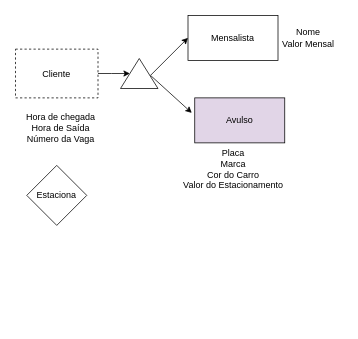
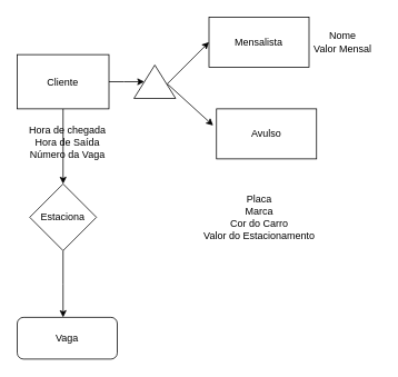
  <mxCell id="0" />
  <mxCell id="1" parent="0" />
+ <mxCell id="2" value="" style="edgeStyle=elbowEdgeStyle;rounded=0;orthogonalLoop=1;jettySize=auto;html=1;" edge="1" parent="1" source="4" target="12"><mxGeometry relative="1" as="geometry" /></mxCell>
  <mxCell id="3" value="" style="edgeStyle=elbowEdgeStyle;rounded=0;orthogonalLoop=1;jettySize=auto;html=1;" edge="1" parent="1" source="4" target="13"><mxGeometry relative="1" as="geometry" /></mxCell>
- <mxCell id="4" value="Cliente" style="rounded=0;whiteSpace=wrap;html=1;dashed=1;" vertex="1" parent="1"><mxGeometry x="20" y="65" width="110" height="65" as="geometry" /></mxCell>
+ <mxCell id="4" value="Cliente" style="rounded=0;whiteSpace=wrap;html=1;" vertex="1" parent="1"><mxGeometry x="20" y="65" width="110" height="65" as="geometry" /></mxCell>
  <mxCell id="5" value="Hora de chegada&lt;br&gt;Hora de Saída&lt;br&gt;Número da Vaga&lt;br&gt;" style="text;html=1;align=center;verticalAlign=middle;resizable=0;points=[];autosize=1;strokeColor=none;fillColor=none;" vertex="1" parent="1"><mxGeometry x="20" y="140" width="120" height="60" as="geometry" /></mxCell>
- <mxCell id="6" value="Avulso" style="rounded=0;whiteSpace=wrap;html=1;fillColor=#e1d5e7;" vertex="1" parent="1"><mxGeometry x="259" y="130" width="120" height="60" as="geometry" /></mxCell>
- <mxCell id="7" value="Placa&lt;br&gt;Marca&lt;br&gt;Cor do Carro&lt;br&gt;Valor do Estacionamento&lt;br&gt;" style="text;html=1;align=center;verticalAlign=middle;resizable=0;points=[];autosize=1;strokeColor=none;fillColor=none;" vertex="1" parent="1"><mxGeometry x="230" y="190" width="160" height="70" as="geometry" /></mxCell>
+ <mxCell id="6" value="Avulso" style="rounded=0;whiteSpace=wrap;html=1;" vertex="1" parent="1"><mxGeometry x="259" y="130" width="120" height="60" as="geometry" /></mxCell>
+ <mxCell id="7" value="Placa&lt;br&gt;Marca&lt;br&gt;Cor do Carro&lt;br&gt;Valor do Estacionamento&lt;br&gt;" style="text;html=1;align=center;verticalAlign=middle;resizable=0;points=[];autosize=1;strokeColor=none;fillColor=none;" vertex="1" parent="1"><mxGeometry x="230" y="225" width="160" height="70" as="geometry" /></mxCell>
  <mxCell id="8" value="Mensalista" style="rounded=0;whiteSpace=wrap;html=1;" vertex="1" parent="1"><mxGeometry x="250" y="20" width="120" height="60" as="geometry" /></mxCell>
+ <mxCell id="9" value="Vaga" style="rounded=1;whiteSpace=wrap;html=1;" vertex="1" parent="1"><mxGeometry x="20" y="380" width="120" height="50" as="geometry" /></mxCell>
  <mxCell id="10" value="Nome&lt;br&gt;Valor Mensal" style="text;html=1;align=center;verticalAlign=middle;resizable=0;points=[];autosize=1;strokeColor=none;fillColor=none;" vertex="1" parent="1"><mxGeometry x="365" y="30" width="90" height="40" as="geometry" /></mxCell>
+ <mxCell id="11" value="" style="edgeStyle=elbowEdgeStyle;rounded=0;orthogonalLoop=1;jettySize=auto;html=1;" edge="1" parent="1" source="12" target="9"><mxGeometry relative="1" as="geometry" /></mxCell>
  <mxCell id="12" value="Estaciona" style="rhombus;whiteSpace=wrap;html=1;" vertex="1" parent="1"><mxGeometry x="35" y="220" width="80" height="80" as="geometry" /></mxCell>
  <mxCell id="13" value="" style="triangle;whiteSpace=wrap;html=1;rotation=-90;" vertex="1" parent="1"><mxGeometry x="165" y="72.5" width="40" height="50" as="geometry" /></mxCell>
  <mxCell id="14" value="" style="endArrow=classic;html=1;rounded=0;" edge="1" parent="1"><mxGeometry width="50" height="50" relative="1" as="geometry"><mxPoint x="200" y="100" as="sourcePoint" /><mxPoint x="250" y="50" as="targetPoint" /></mxGeometry></mxCell>
  <mxCell id="15" value="" style="endArrow=classic;html=1;rounded=0;" edge="1" parent="1"><mxGeometry width="50" height="50" relative="1" as="geometry"><mxPoint x="200" y="100" as="sourcePoint" /><mxPoint x="255" y="150" as="targetPoint" /></mxGeometry></mxCell>
